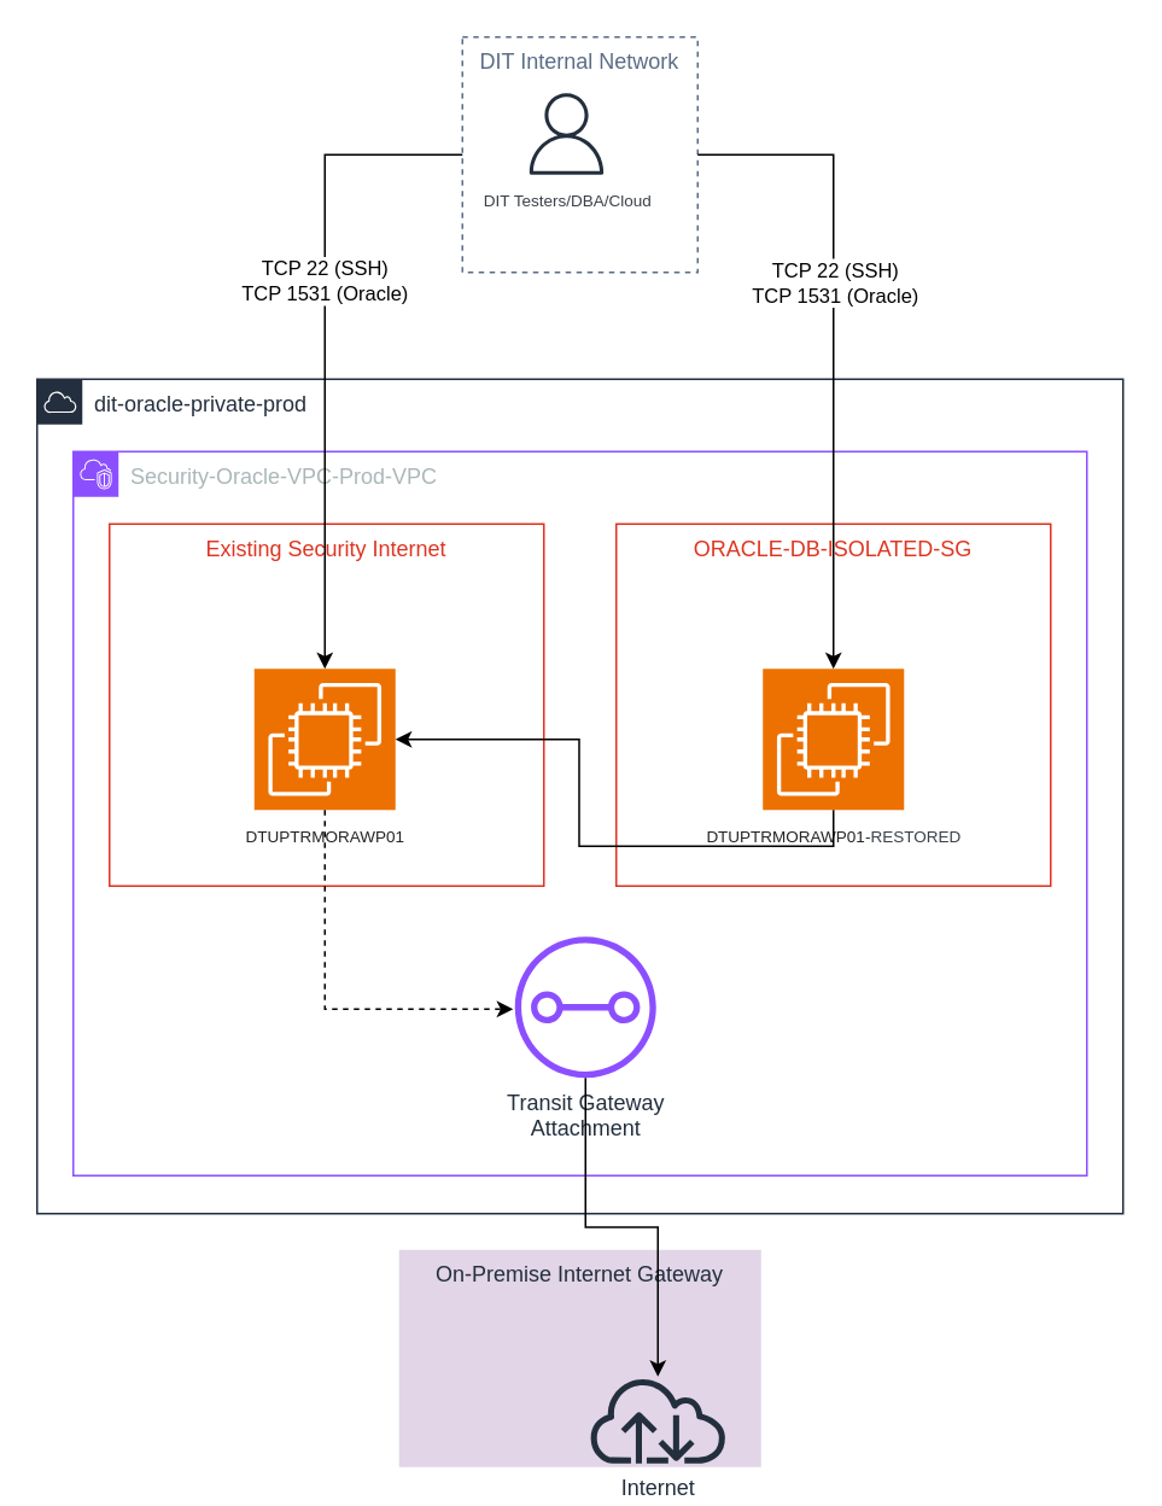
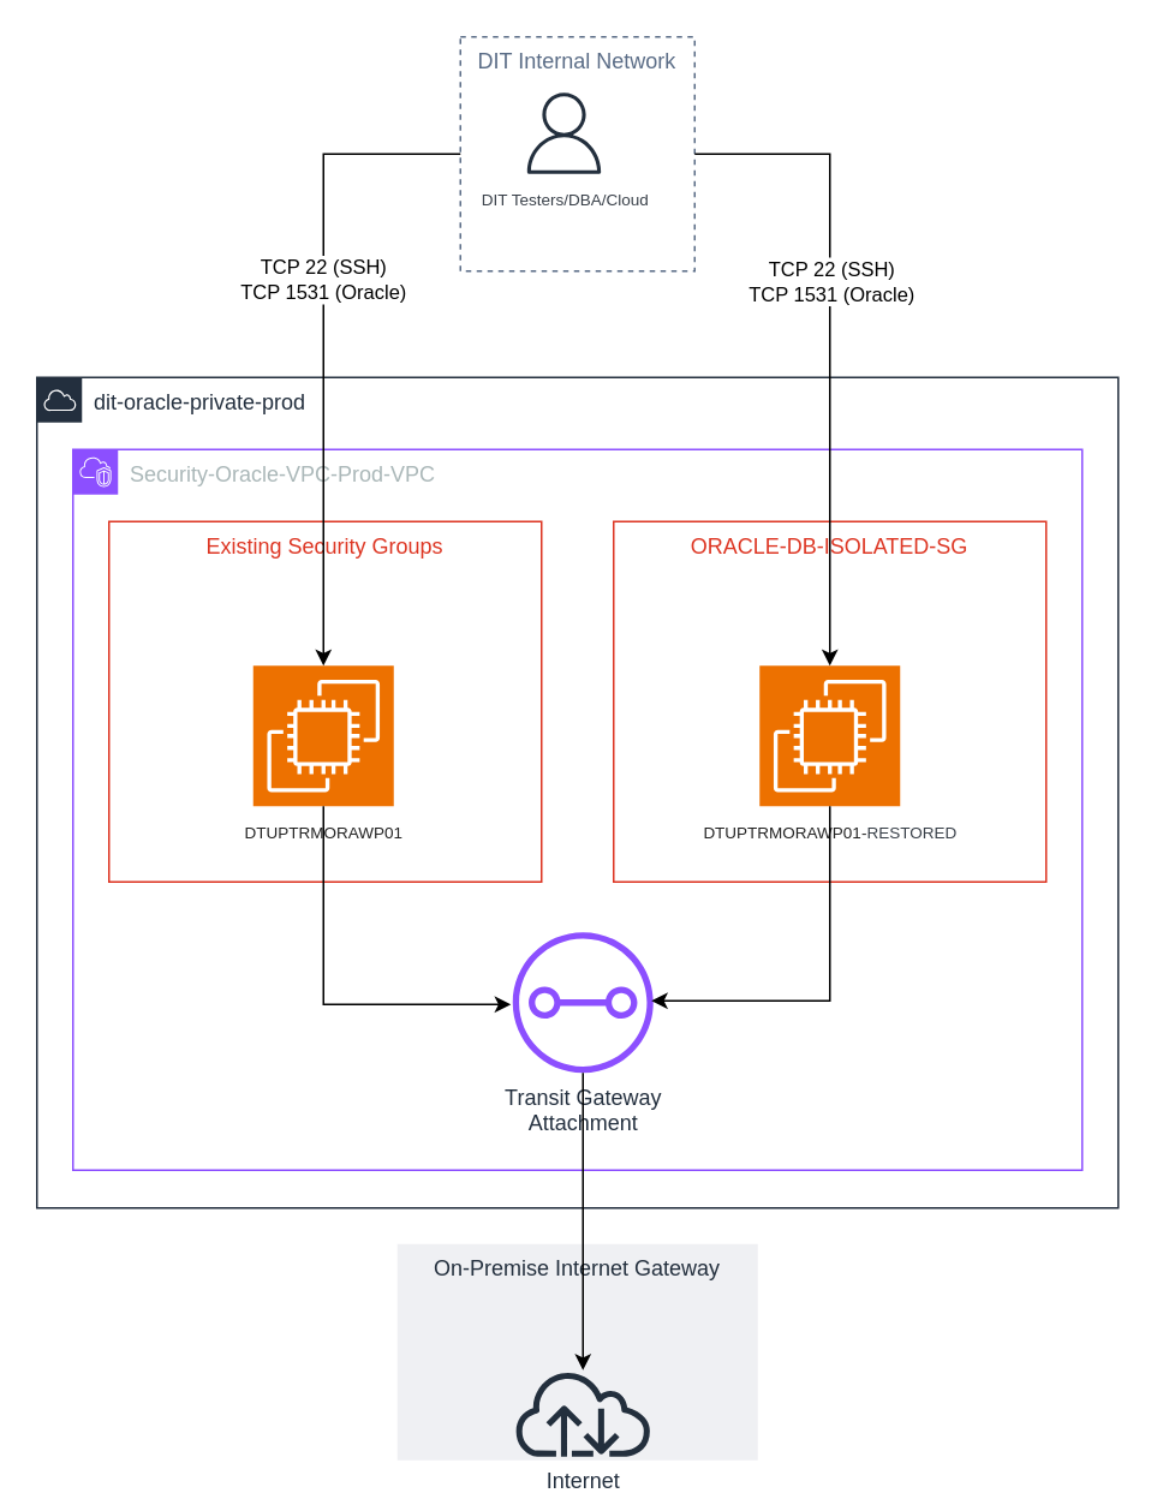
  <mxCell id="0" />
  <mxCell id="1" parent="0" />
- <mxCell id="2" value="On-Premise Internet Gateway" style="fillColor=#e1d5e7;strokeColor=none;dashed=0;verticalAlign=top;fontStyle=0;fontColor=#232F3D;whiteSpace=wrap;html=1;" vertex="1" parent="1"><mxGeometry x="220" y="690" width="200" height="120" as="geometry" /></mxCell>
+ <mxCell id="2" value="On-Premise Internet Gateway" style="fillColor=#EFF0F3;strokeColor=none;dashed=0;verticalAlign=top;fontStyle=0;fontColor=#232F3D;whiteSpace=wrap;html=1;" vertex="1" parent="1"><mxGeometry x="220" y="690" width="200" height="120" as="geometry" /></mxCell>
  <mxCell id="3" value="dit-oracle-private-prod" style="points=[[0,0],[0.25,0],[0.5,0],[0.75,0],[1,0],[1,0.25],[1,0.5],[1,0.75],[1,1],[0.75,1],[0.5,1],[0.25,1],[0,1],[0,0.75],[0,0.5],[0,0.25]];outlineConnect=0;gradientColor=none;html=1;whiteSpace=wrap;fontSize=12;fontStyle=0;container=1;pointerEvents=0;collapsible=0;recursiveResize=0;shape=mxgraph.aws4.group;grIcon=mxgraph.aws4.group_aws_cloud;strokeColor=#232F3E;fillColor=none;verticalAlign=top;align=left;spacingLeft=30;fontColor=#232F3E;dashed=0;" vertex="1" parent="1"><mxGeometry x="20" y="209" width="600" height="461" as="geometry" /></mxCell>
  <mxCell id="4" value="Security-Oracle-VPC-Prod-VPC" style="points=[[0,0],[0.25,0],[0.5,0],[0.75,0],[1,0],[1,0.25],[1,0.5],[1,0.75],[1,1],[0.75,1],[0.5,1],[0.25,1],[0,1],[0,0.75],[0,0.5],[0,0.25]];outlineConnect=0;gradientColor=none;html=1;whiteSpace=wrap;fontSize=12;fontStyle=0;container=1;pointerEvents=0;collapsible=0;recursiveResize=0;shape=mxgraph.aws4.group;grIcon=mxgraph.aws4.group_vpc2;strokeColor=#8C4FFF;fillColor=none;verticalAlign=top;align=left;spacingLeft=30;fontColor=#AAB7B8;dashed=0;" vertex="1" parent="3"><mxGeometry x="20" y="40" width="560" height="400" as="geometry" /></mxCell>
- <mxCell id="5" value="&lt;span data-lucid-content=&quot;{&amp;quot;t&amp;quot;:&amp;quot;Existing Security Groups&amp;quot;,&amp;quot;m&amp;quot;:[{&amp;quot;s&amp;quot;:0,&amp;quot;n&amp;quot;:&amp;quot;c&amp;quot;,&amp;quot;v&amp;quot;:&amp;quot;#dd3522ff&amp;quot;,&amp;quot;e&amp;quot;:24}]}&quot; data-lucid-type=&quot;application/vnd.lucid.text&quot;&gt;Existing Security Internet&lt;/span&gt;" style="fillColor=none;strokeColor=#DD3522;verticalAlign=top;fontStyle=0;fontColor=#DD3522;whiteSpace=wrap;html=1;" vertex="1" parent="4"><mxGeometry x="20" y="40" width="240" height="200" as="geometry" /></mxCell>
+ <mxCell id="5" value="&lt;span data-lucid-content=&quot;{&amp;quot;t&amp;quot;:&amp;quot;Existing Security Groups&amp;quot;,&amp;quot;m&amp;quot;:[{&amp;quot;s&amp;quot;:0,&amp;quot;n&amp;quot;:&amp;quot;c&amp;quot;,&amp;quot;v&amp;quot;:&amp;quot;#dd3522ff&amp;quot;,&amp;quot;e&amp;quot;:24}]}&quot; data-lucid-type=&quot;application/vnd.lucid.text&quot;&gt;Existing Security Groups&lt;/span&gt;" style="fillColor=none;strokeColor=#DD3522;verticalAlign=top;fontStyle=0;fontColor=#DD3522;whiteSpace=wrap;html=1;" vertex="1" parent="4"><mxGeometry x="20" y="40" width="240" height="200" as="geometry" /></mxCell>
  <mxCell id="6" value="&lt;span data-lucid-content=&quot;{&amp;quot;t&amp;quot;:&amp;quot;ORACLE-DB-ISOLATED-SG&amp;quot;,&amp;quot;m&amp;quot;:[{&amp;quot;s&amp;quot;:0,&amp;quot;n&amp;quot;:&amp;quot;c&amp;quot;,&amp;quot;v&amp;quot;:&amp;quot;#dd3522ff&amp;quot;,&amp;quot;e&amp;quot;:21}]}&quot; data-lucid-type=&quot;application/vnd.lucid.text&quot;&gt;ORACLE-DB-ISOLATED-SG&lt;/span&gt;" style="fillColor=none;strokeColor=#DD3522;verticalAlign=top;fontStyle=0;fontColor=#DD3522;whiteSpace=wrap;html=1;" vertex="1" parent="4"><mxGeometry x="300" y="40" width="240" height="200" as="geometry" /></mxCell>
  <mxCell id="7" value="Transit Gateway&lt;br&gt;Attachment" style="sketch=0;outlineConnect=0;fontColor=#232F3E;gradientColor=none;fillColor=#8C4FFF;strokeColor=none;dashed=0;verticalLabelPosition=bottom;verticalAlign=top;align=center;html=1;fontSize=12;fontStyle=0;aspect=fixed;pointerEvents=1;shape=mxgraph.aws4.transit_gateway_attachment;" vertex="1" parent="4"><mxGeometry x="244" y="268" width="78" height="78" as="geometry" /></mxCell>
  <mxCell id="8" value="&lt;span data-lucid-content=&quot;{&amp;quot;t&amp;quot;:&amp;quot;DTUPTRMORAWP01&amp;quot;,&amp;quot;m&amp;quot;:[{&amp;quot;s&amp;quot;:0,&amp;quot;n&amp;quot;:&amp;quot;c&amp;quot;,&amp;quot;v&amp;quot;:&amp;quot;#242424ff&amp;quot;,&amp;quot;e&amp;quot;:14},{&amp;quot;s&amp;quot;:0,&amp;quot;n&amp;quot;:&amp;quot;s&amp;quot;,&amp;quot;v&amp;quot;:19.556,&amp;quot;e&amp;quot;:14}]}&quot; data-lucid-type=&quot;application/vnd.lucid.text&quot;&gt;&lt;span style=&quot;color: rgb(36, 36, 36);&quot;&gt;&lt;font style=&quot;font-size: 9px;&quot;&gt;DTUPTRMORAWP01&lt;/font&gt;&lt;/span&gt;&lt;/span&gt;" style="sketch=0;points=[[0,0,0],[0.25,0,0],[0.5,0,0],[0.75,0,0],[1,0,0],[0,1,0],[0.25,1,0],[0.5,1,0],[0.75,1,0],[1,1,0],[0,0.25,0],[0,0.5,0],[0,0.75,0],[1,0.25,0],[1,0.5,0],[1,0.75,0]];outlineConnect=0;fontColor=#232F3E;fillColor=#ED7100;strokeColor=#ffffff;dashed=0;verticalLabelPosition=bottom;verticalAlign=top;align=center;html=1;fontSize=12;fontStyle=0;aspect=fixed;shape=mxgraph.aws4.resourceIcon;resIcon=mxgraph.aws4.ec2;" vertex="1" parent="1"><mxGeometry x="140" y="369" width="78" height="78" as="geometry" /></mxCell>
  <mxCell id="9" style="edgeStyle=orthogonalEdgeStyle;rounded=0;orthogonalLoop=1;jettySize=auto;html=1;" edge="1" parent="1" source="7" target="19"><mxGeometry relative="1" as="geometry" /></mxCell>
  <mxCell id="10" value="&lt;span data-lucid-content=&quot;{&amp;quot;t&amp;quot;:&amp;quot;DTUPTRMORAWP01-RESTORED&amp;quot;,&amp;quot;m&amp;quot;:[{&amp;quot;s&amp;quot;:0,&amp;quot;n&amp;quot;:&amp;quot;c&amp;quot;,&amp;quot;v&amp;quot;:&amp;quot;#242424ff&amp;quot;,&amp;quot;e&amp;quot;:15},{&amp;quot;s&amp;quot;:15,&amp;quot;n&amp;quot;:&amp;quot;c&amp;quot;,&amp;quot;v&amp;quot;:&amp;quot;3a414aff&amp;quot;,&amp;quot;e&amp;quot;:23},{&amp;quot;s&amp;quot;:15,&amp;quot;n&amp;quot;:&amp;quot;fsp&amp;quot;,&amp;quot;v&amp;quot;:&amp;quot;ss_presetShapeStyle1_textStyle&amp;quot;,&amp;quot;e&amp;quot;:23},{&amp;quot;s&amp;quot;:0,&amp;quot;n&amp;quot;:&amp;quot;s&amp;quot;,&amp;quot;v&amp;quot;:20,&amp;quot;e&amp;quot;:23}]}&quot; data-lucid-type=&quot;application/vnd.lucid.text&quot;&gt;&lt;font style=&quot;font-size: 9px;&quot;&gt;&lt;span style=&quot;color: rgb(36, 36, 36);&quot;&gt;DTUPTRMORAWP01-&lt;/span&gt;&lt;span style=&quot;color: rgb(58, 65, 74);&quot;&gt;RESTORED&lt;/span&gt;&lt;/font&gt;&lt;/span&gt;" style="sketch=0;points=[[0,0,0],[0.25,0,0],[0.5,0,0],[0.75,0,0],[1,0,0],[0,1,0],[0.25,1,0],[0.5,1,0],[0.75,1,0],[1,1,0],[0,0.25,0],[0,0.5,0],[0,0.75,0],[1,0.25,0],[1,0.5,0],[1,0.75,0]];outlineConnect=0;fontColor=#232F3E;fillColor=#ED7100;strokeColor=#ffffff;dashed=0;verticalLabelPosition=bottom;verticalAlign=top;align=center;html=1;fontSize=12;fontStyle=0;aspect=fixed;shape=mxgraph.aws4.resourceIcon;resIcon=mxgraph.aws4.ec2;" vertex="1" parent="1"><mxGeometry x="421" y="369" width="78" height="78" as="geometry" /></mxCell>
  <mxCell id="11" style="edgeStyle=orthogonalEdgeStyle;rounded=0;orthogonalLoop=1;jettySize=auto;html=1;exitX=0;exitY=0.5;exitDx=0;exitDy=0;" edge="1" parent="1" source="13" target="8"><mxGeometry relative="1" as="geometry" /></mxCell>
  <mxCell id="12" value="TCP 22 (SSH)&lt;br&gt;TCP 1531 (Oracle)" style="edgeLabel;html=1;align=center;verticalAlign=middle;resizable=0;points=[];" vertex="1" connectable="0" parent="11"><mxGeometry x="-0.244" y="-1" relative="1" as="geometry"><mxPoint y="9" as="offset" /></mxGeometry></mxCell>
  <mxCell id="13" value="&lt;span data-lucid-content=&quot;{&amp;quot;t&amp;quot;:&amp;quot;DIT Internal Network&amp;quot;,&amp;quot;m&amp;quot;:[{&amp;quot;s&amp;quot;:0,&amp;quot;n&amp;quot;:&amp;quot;c&amp;quot;,&amp;quot;v&amp;quot;:&amp;quot;#5a6c86ff&amp;quot;,&amp;quot;e&amp;quot;:20}]}&quot; data-lucid-type=&quot;application/vnd.lucid.text&quot;&gt;DIT Internal Network&lt;/span&gt;" style="fillColor=none;strokeColor=#5A6C86;dashed=1;verticalAlign=top;fontStyle=0;fontColor=#5A6C86;whiteSpace=wrap;html=1;" vertex="1" parent="1"><mxGeometry x="255" y="20" width="130" height="130" as="geometry" /></mxCell>
  <mxCell id="14" value="&lt;span data-lucid-content=&quot;{&amp;quot;t&amp;quot;:&amp;quot;DIT Testers/DBA/Cloud&amp;quot;,&amp;quot;m&amp;quot;:[{&amp;quot;s&amp;quot;:0,&amp;quot;n&amp;quot;:&amp;quot;s&amp;quot;,&amp;quot;v&amp;quot;:22.222,&amp;quot;e&amp;quot;:21},{&amp;quot;s&amp;quot;:0,&amp;quot;n&amp;quot;:&amp;quot;c&amp;quot;,&amp;quot;v&amp;quot;:&amp;quot;3a414aff&amp;quot;,&amp;quot;e&amp;quot;:21},{&amp;quot;s&amp;quot;:0,&amp;quot;n&amp;quot;:&amp;quot;fsp&amp;quot;,&amp;quot;v&amp;quot;:&amp;quot;ss_presetShapeStyle1_textStyle&amp;quot;,&amp;quot;e&amp;quot;:21}]}&quot; data-lucid-type=&quot;application/vnd.lucid.text&quot;&gt;&lt;span style=&quot;color: rgb(58, 65, 74);&quot;&gt;&lt;font style=&quot;font-size: 9px;&quot;&gt;DIT Testers/DBA/Cloud&lt;/font&gt;&lt;/span&gt;&lt;/span&gt;" style="sketch=0;outlineConnect=0;fontColor=#232F3E;gradientColor=none;fillColor=#232F3D;strokeColor=none;dashed=0;verticalLabelPosition=bottom;verticalAlign=top;align=center;html=1;fontSize=12;fontStyle=0;aspect=fixed;pointerEvents=1;shape=mxgraph.aws4.user;" vertex="1" parent="1"><mxGeometry x="290" y="51" width="45" height="45" as="geometry" /></mxCell>
  <mxCell id="15" style="edgeStyle=orthogonalEdgeStyle;rounded=0;orthogonalLoop=1;jettySize=auto;html=1;exitX=1;exitY=0.5;exitDx=0;exitDy=0;entryX=0.5;entryY=0;entryDx=0;entryDy=0;entryPerimeter=0;" edge="1" parent="1" source="13" target="10"><mxGeometry relative="1" as="geometry" /></mxCell>
  <mxCell id="16" value="TCP 22 (SSH)&lt;br&gt;TCP 1531 (Oracle)" style="edgeLabel;html=1;align=center;verticalAlign=middle;resizable=0;points=[];" vertex="1" connectable="0" parent="15"><mxGeometry x="-0.449" relative="1" as="geometry"><mxPoint y="46" as="offset" /></mxGeometry></mxCell>
- <mxCell id="17" style="edgeStyle=orthogonalEdgeStyle;rounded=0;orthogonalLoop=1;jettySize=auto;html=1;exitX=0.5;exitY=1;exitDx=0;exitDy=0;exitPerimeter=0;entryX=-0.013;entryY=0.513;entryDx=0;entryDy=0;entryPerimeter=0;dashed=1;" edge="1" parent="1" source="8" target="7"><mxGeometry relative="1" as="geometry" /></mxCell>
- <mxCell id="18" style="edgeStyle=orthogonalEdgeStyle;rounded=0;orthogonalLoop=1;jettySize=auto;html=1;exitX=0.5;exitY=1;exitDx=0;exitDy=0;exitPerimeter=0;" edge="1" parent="1" source="10" target="8"><mxGeometry relative="1" as="geometry" /></mxCell>
- <mxCell id="19" value="Internet" style="sketch=0;outlineConnect=0;fontColor=#232F3E;gradientColor=none;fillColor=#232F3D;strokeColor=none;dashed=0;verticalLabelPosition=bottom;verticalAlign=top;align=center;html=1;fontSize=12;fontStyle=0;aspect=fixed;pointerEvents=1;shape=mxgraph.aws4.internet;" vertex="1" parent="1"><mxGeometry x="324" y="760" width="78" height="48" as="geometry" /></mxCell>
+ <mxCell id="17" style="edgeStyle=orthogonalEdgeStyle;rounded=0;orthogonalLoop=1;jettySize=auto;html=1;exitX=0.5;exitY=1;exitDx=0;exitDy=0;exitPerimeter=0;entryX=-0.013;entryY=0.513;entryDx=0;entryDy=0;entryPerimeter=0;" edge="1" parent="1" source="8" target="7"><mxGeometry relative="1" as="geometry" /></mxCell>
+ <mxCell id="18" style="edgeStyle=orthogonalEdgeStyle;rounded=0;orthogonalLoop=1;jettySize=auto;html=1;exitX=0.5;exitY=1;exitDx=0;exitDy=0;exitPerimeter=0;entryX=0.987;entryY=0.487;entryDx=0;entryDy=0;entryPerimeter=0;" edge="1" parent="1" source="10" target="7"><mxGeometry relative="1" as="geometry" /></mxCell>
+ <mxCell id="19" value="Internet" style="sketch=0;outlineConnect=0;fontColor=#232F3E;gradientColor=none;fillColor=#232F3D;strokeColor=none;dashed=0;verticalLabelPosition=bottom;verticalAlign=top;align=center;html=1;fontSize=12;fontStyle=0;aspect=fixed;pointerEvents=1;shape=mxgraph.aws4.internet;" vertex="1" parent="1"><mxGeometry x="284" y="760" width="78" height="48" as="geometry" /></mxCell>
